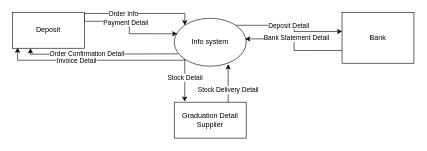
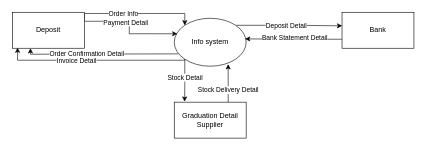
  <mxCell id="0" />
  <mxCell id="1" parent="0" />
  <mxCell id="2" style="edgeStyle=orthogonalEdgeStyle;rounded=0;orthogonalLoop=1;jettySize=auto;html=1;exitX=0.055;exitY=0.742;exitDx=0;exitDy=0;entryX=0.25;entryY=1;entryDx=0;entryDy=0;exitPerimeter=0;" edge="1" parent="1" source="10" target="15"><mxGeometry relative="1" as="geometry"><Array as="points"><mxPoint x="291" y="89" /><mxPoint x="50" y="90" /></Array></mxGeometry></mxCell>
  <mxCell id="3" value="Order Confirmation Detail" style="edgeLabel;html=1;align=center;verticalAlign=middle;resizable=0;points=[];" vertex="1" connectable="0" parent="2"><mxGeometry x="0.599" relative="1" as="geometry"><mxPoint x="52" as="offset" /></mxGeometry></mxCell>
  <mxCell id="4" style="edgeStyle=orthogonalEdgeStyle;rounded=0;orthogonalLoop=1;jettySize=auto;html=1;exitX=0;exitY=1;exitDx=0;exitDy=0;entryX=0.071;entryY=0.983;entryDx=0;entryDy=0;entryPerimeter=0;" edge="1" parent="1" source="10" target="15"><mxGeometry relative="1" as="geometry"><Array as="points"><mxPoint x="308" y="100" /><mxPoint x="29" y="100" /></Array></mxGeometry></mxCell>
  <mxCell id="5" value="Invoice Detail" style="edgeLabel;html=1;align=center;verticalAlign=middle;resizable=0;points=[];" vertex="1" connectable="0" parent="4"><mxGeometry x="0.462" relative="1" as="geometry"><mxPoint x="38" as="offset" /></mxGeometry></mxCell>
  <mxCell id="6" style="edgeStyle=orthogonalEdgeStyle;rounded=0;orthogonalLoop=1;jettySize=auto;html=1;exitX=1;exitY=0;exitDx=0;exitDy=0;entryX=0.002;entryY=0.377;entryDx=0;entryDy=0;entryPerimeter=0;" edge="1" parent="1" source="10" target="21"><mxGeometry relative="1" as="geometry" /></mxCell>
  <mxCell id="7" value="Deposit Detail" style="edgeLabel;html=1;align=center;verticalAlign=middle;resizable=0;points=[];" vertex="1" connectable="0" parent="6"><mxGeometry x="-0.238" relative="1" as="geometry"><mxPoint x="16" as="offset" /></mxGeometry></mxCell>
  <mxCell id="8" style="edgeStyle=orthogonalEdgeStyle;rounded=0;orthogonalLoop=1;jettySize=auto;html=1;exitX=0;exitY=1;exitDx=0;exitDy=0;entryX=0.144;entryY=-0.014;entryDx=0;entryDy=0;entryPerimeter=0;" edge="1" parent="1" source="10" target="18"><mxGeometry relative="1" as="geometry" /></mxCell>
  <mxCell id="9" value="Stock Detail" style="edgeLabel;html=1;align=center;verticalAlign=middle;resizable=0;points=[];" vertex="1" connectable="0" parent="8"><mxGeometry x="-0.167" relative="1" as="geometry"><mxPoint as="offset" /></mxGeometry></mxCell>
  <mxCell id="10" value="Info system" style="ellipse;whiteSpace=wrap;html=1;" vertex="1" parent="1"><mxGeometry x="290" y="30" width="120" height="80" as="geometry" /></mxCell>
  <mxCell id="11" style="edgeStyle=orthogonalEdgeStyle;rounded=0;orthogonalLoop=1;jettySize=auto;html=1;exitX=1;exitY=0.25;exitDx=0;exitDy=0;entryX=0;entryY=0;entryDx=0;entryDy=0;" edge="1" parent="1" source="15" target="10"><mxGeometry relative="1" as="geometry"><Array as="points"><mxPoint x="140" y="22" /></Array></mxGeometry></mxCell>
  <mxCell id="12" value="Order Info" style="edgeLabel;html=1;align=center;verticalAlign=middle;resizable=0;points=[];" vertex="1" connectable="0" parent="11"><mxGeometry x="-0.231" y="1" relative="1" as="geometry"><mxPoint as="offset" /></mxGeometry></mxCell>
  <mxCell id="13" style="edgeStyle=orthogonalEdgeStyle;rounded=0;orthogonalLoop=1;jettySize=auto;html=1;exitX=1;exitY=0.25;exitDx=0;exitDy=0;entryX=0.043;entryY=0.323;entryDx=0;entryDy=0;entryPerimeter=0;" edge="1" parent="1" source="15" target="10"><mxGeometry relative="1" as="geometry" /></mxCell>
  <mxCell id="14" value="Payment Detail" style="edgeLabel;html=1;align=center;verticalAlign=middle;resizable=0;points=[];" vertex="1" connectable="0" parent="13"><mxGeometry x="-0.299" y="-1" relative="1" as="geometry"><mxPoint x="6" as="offset" /></mxGeometry></mxCell>
  <mxCell id="15" value="Deposit" style="rounded=0;whiteSpace=wrap;html=1;" vertex="1" parent="1"><mxGeometry x="20" y="20" width="120" height="60" as="geometry" /></mxCell>
  <mxCell id="16" style="edgeStyle=orthogonalEdgeStyle;rounded=0;orthogonalLoop=1;jettySize=auto;html=1;exitX=0.75;exitY=0;exitDx=0;exitDy=0;entryX=0.75;entryY=0.958;entryDx=0;entryDy=0;entryPerimeter=0;" edge="1" parent="1" source="18" target="10"><mxGeometry relative="1" as="geometry" /></mxCell>
  <mxCell id="17" value="Stock Delivery Detail" style="edgeLabel;html=1;align=center;verticalAlign=middle;resizable=0;points=[];" vertex="1" connectable="0" parent="16"><mxGeometry x="0.251" y="1" relative="1" as="geometry"><mxPoint y="19" as="offset" /></mxGeometry></mxCell>
  <mxCell id="18" value="Graduation Detail Supplier" style="rounded=0;whiteSpace=wrap;html=1;" vertex="1" parent="1"><mxGeometry x="290" y="170" width="120" height="60" as="geometry" /></mxCell>
  <mxCell id="19" style="edgeStyle=orthogonalEdgeStyle;rounded=0;orthogonalLoop=1;jettySize=auto;html=1;exitX=0;exitY=0.75;exitDx=0;exitDy=0;entryX=0.985;entryY=0.43;entryDx=0;entryDy=0;entryPerimeter=0;" edge="1" parent="1" source="21" target="10"><mxGeometry relative="1" as="geometry" /></mxCell>
  <mxCell id="20" value="Bank Statement Detail" style="edgeLabel;html=1;align=center;verticalAlign=middle;resizable=0;points=[];" vertex="1" connectable="0" parent="19"><mxGeometry x="0.654" y="-2" relative="1" as="geometry"><mxPoint x="54" as="offset" /></mxGeometry></mxCell>
- <mxCell id="21" value="Bank" style="rounded=0;whiteSpace=wrap;html=1;" vertex="1" parent="1"><mxGeometry x="570" y="20" width="120" height="85" as="geometry" /></mxCell>
+ <mxCell id="21" value="Bank" style="rounded=0;whiteSpace=wrap;html=1;" vertex="1" parent="1"><mxGeometry x="570" y="20" width="120" height="60" as="geometry" /></mxCell>
